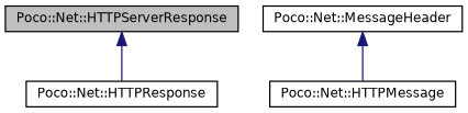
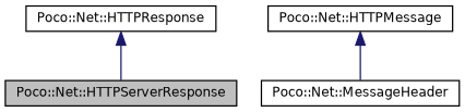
  digraph {
    node [color=black fillcolor=white fontname=Helvetica fontsize=10 shape=record style=filled]
    edge [color=midnightblue dir=back fontname=Helvetica fontsize=10 labelfontname=Helvetica labelfontsize=10 style=solid]
    n1 [fillcolor=grey75 fontcolor=black height=0.2 label="Poco::Net::HTTPServerResponse" width=0.4]
    n2 [height=0.2 label="Poco::Net::HTTPResponse" width=0.4]
    n3 [height=0.2 label="Poco::Net::HTTPMessage" width=0.4]
    n4 [height=0.2 label="Poco::Net::MessageHeader" width=0.4]
-   n1 -> n2
-   n4 -> n3
+   n2 -> n1
+   n3 -> n4
  }
